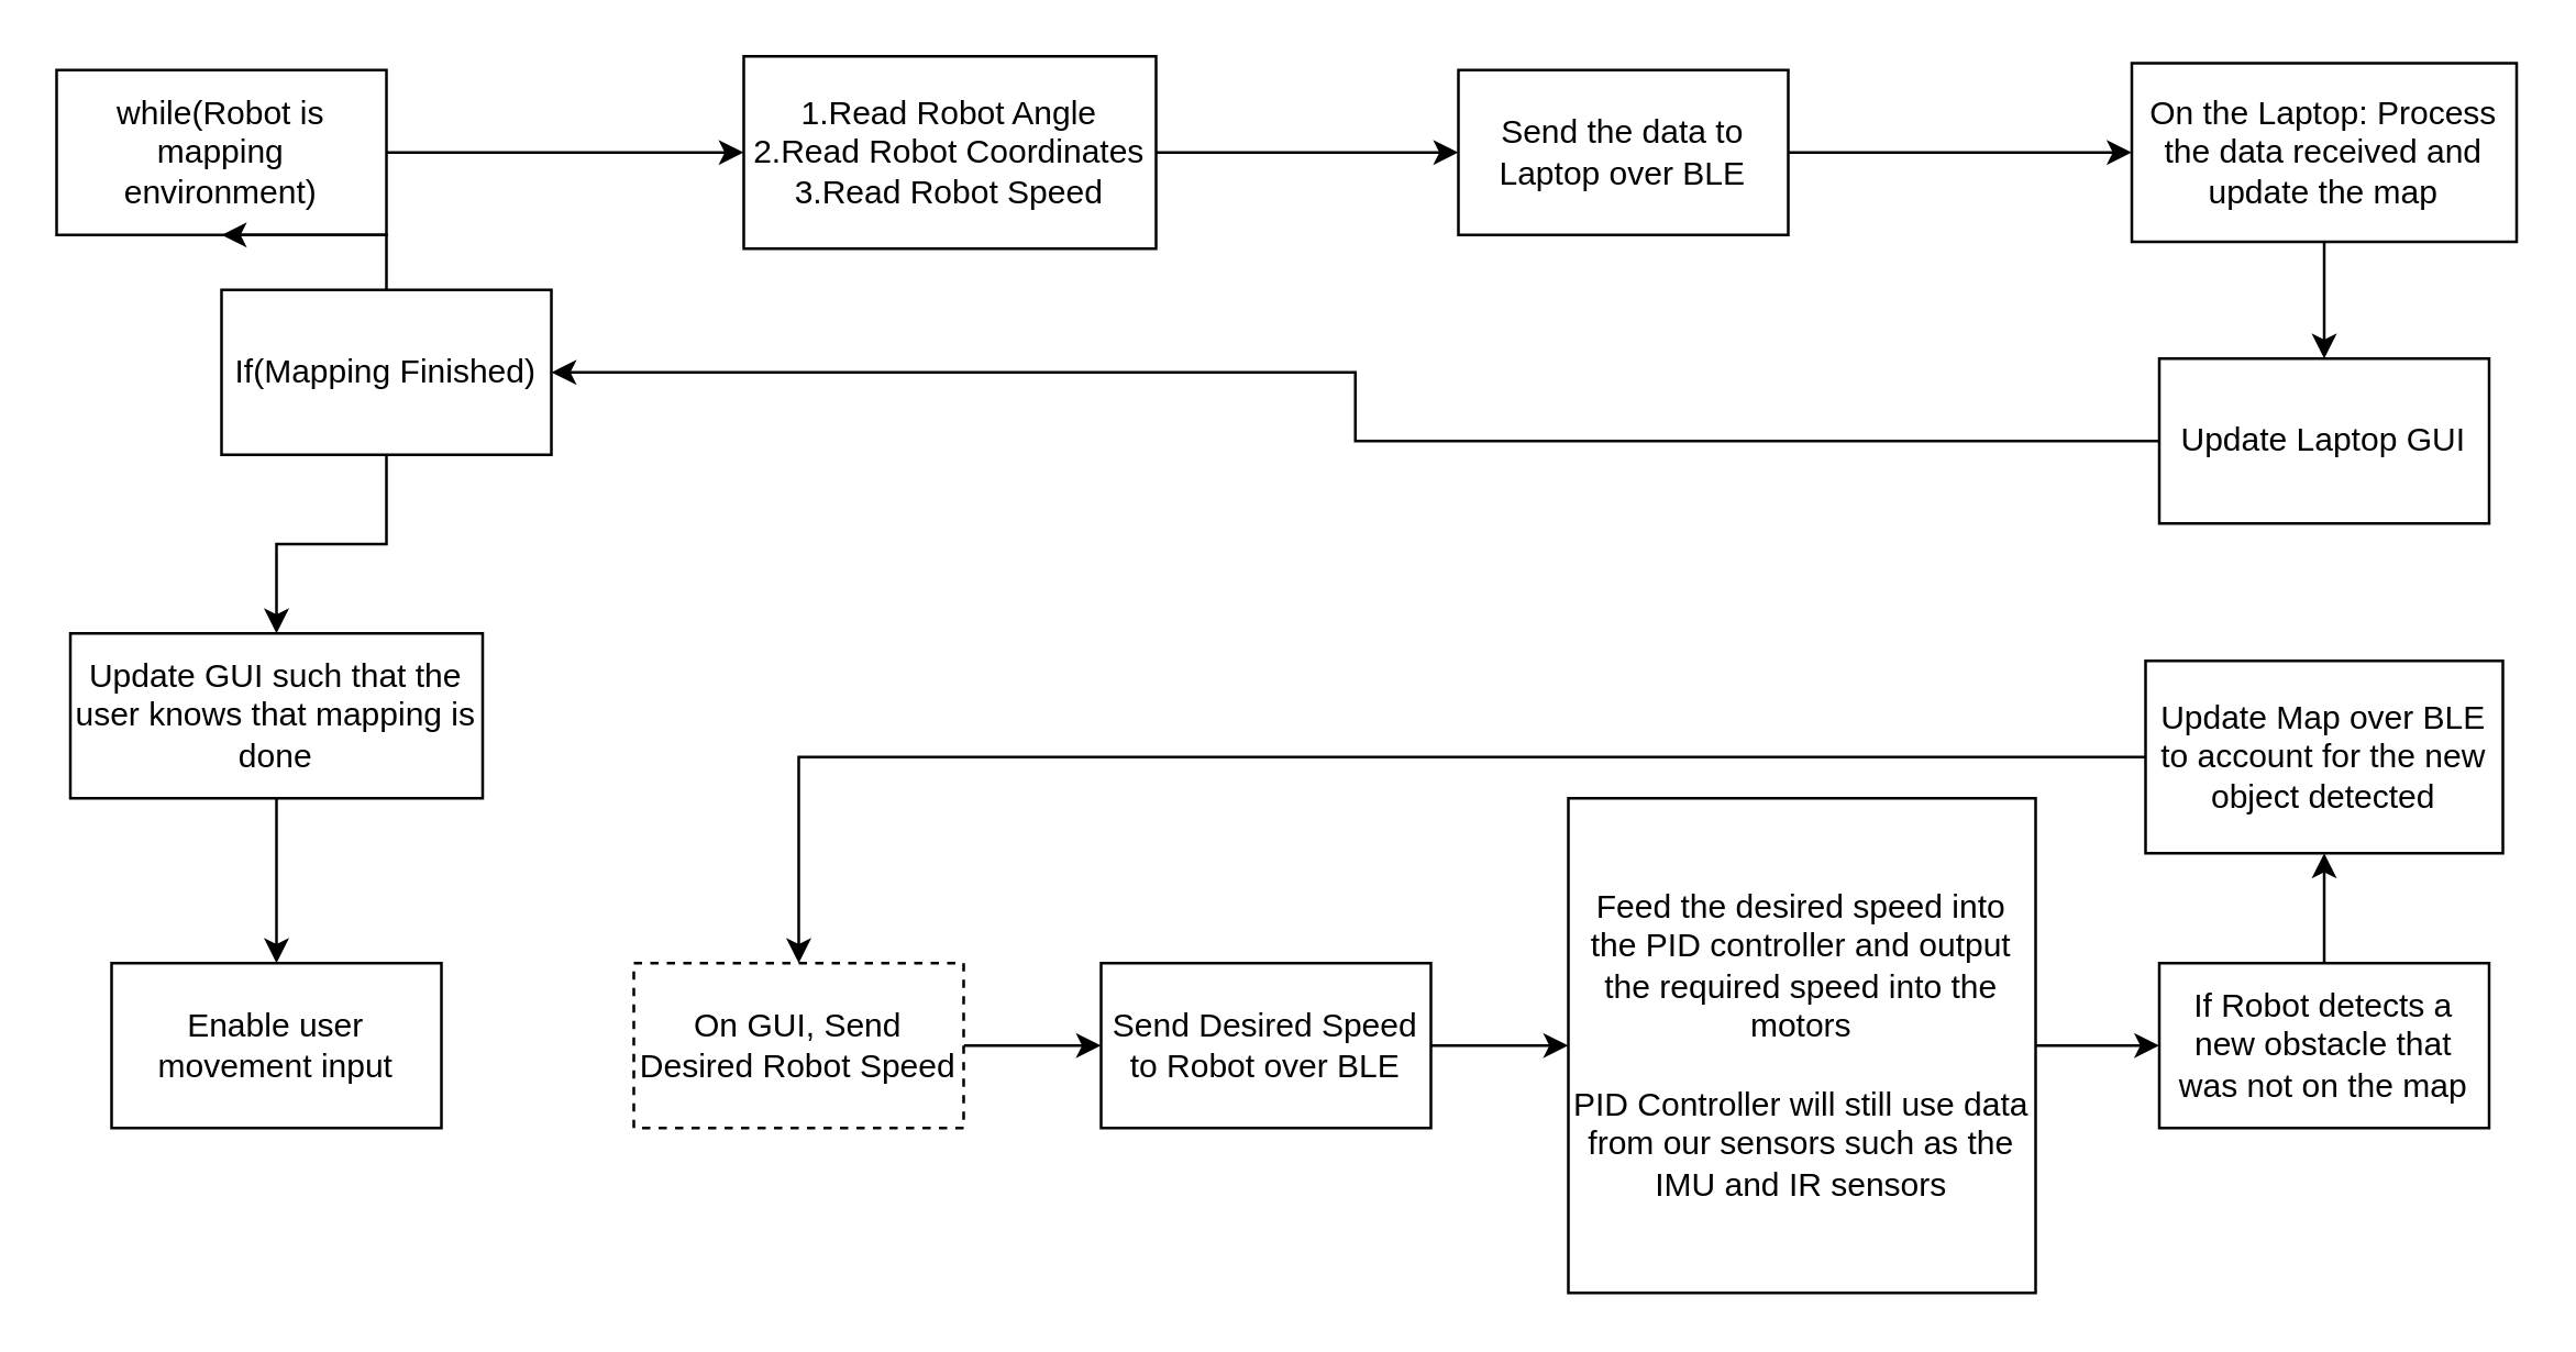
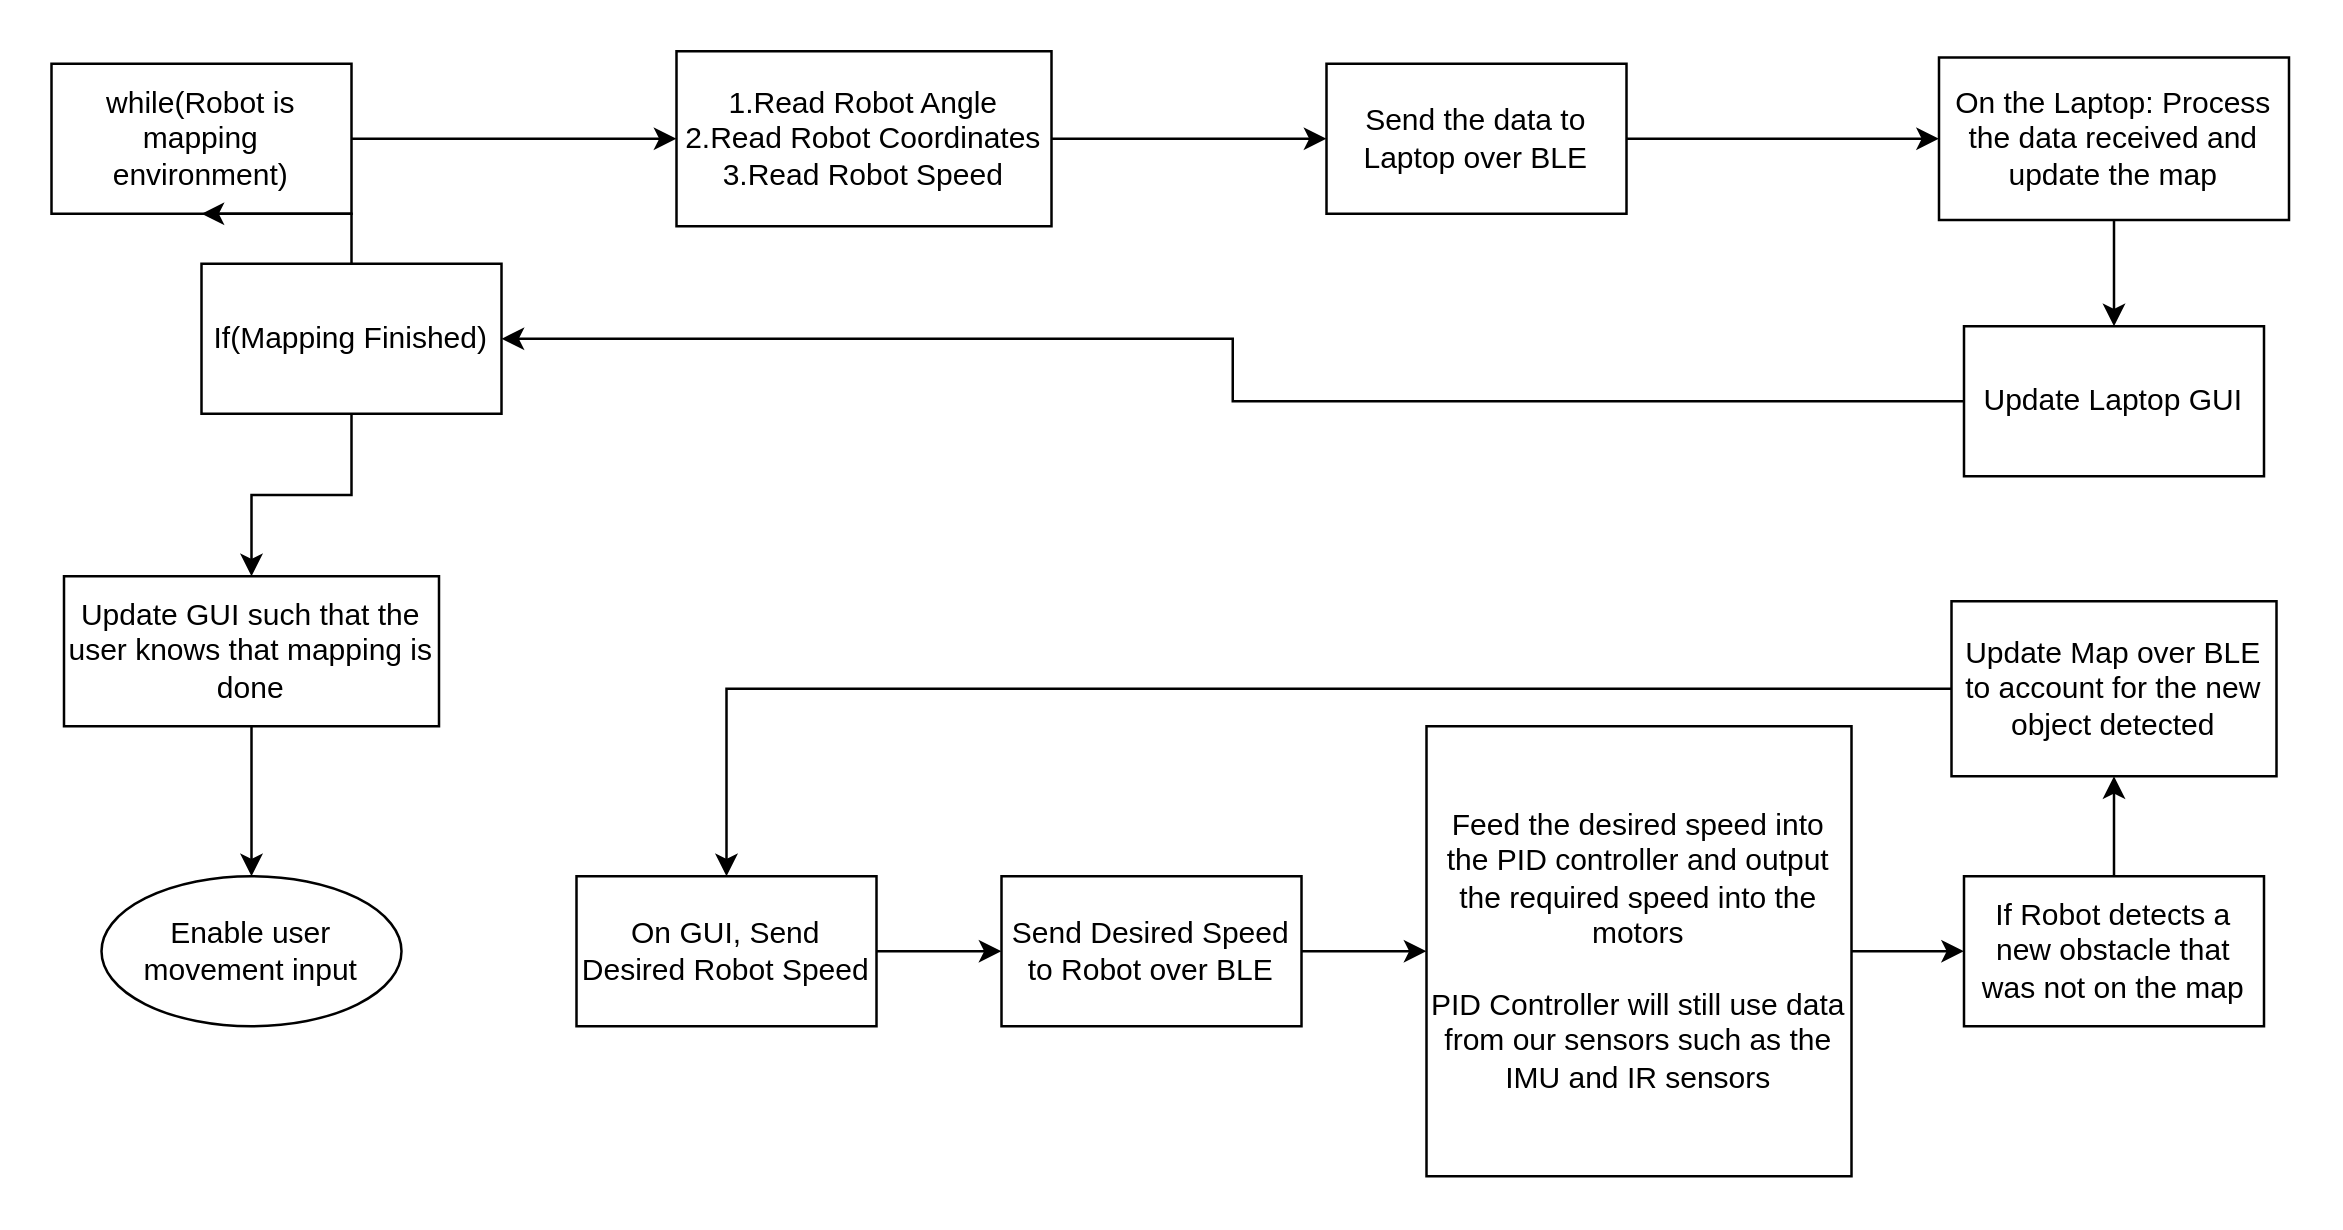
  <mxCell id="0" />
  <mxCell id="1" parent="0" />
  <mxCell id="2" style="edgeStyle=orthogonalEdgeStyle;rounded=0;orthogonalLoop=1;jettySize=auto;html=1;" edge="1" parent="1" source="3" target="5"><mxGeometry relative="1" as="geometry"><mxPoint x="440" y="55" as="targetPoint" /></mxGeometry></mxCell>
  <mxCell id="3" value="1.Read Robot Angle&lt;div&gt;2.Read Robot Coordinates&lt;/div&gt;&lt;div&gt;3.Read Robot Speed&lt;/div&gt;" style="rounded=0;whiteSpace=wrap;html=1;" vertex="1" parent="1"><mxGeometry x="270" y="20" width="150" height="70" as="geometry" /></mxCell>
  <mxCell id="4" style="edgeStyle=orthogonalEdgeStyle;rounded=0;orthogonalLoop=1;jettySize=auto;html=1;" edge="1" parent="1" source="5" target="7"><mxGeometry relative="1" as="geometry"><mxPoint x="590" y="55" as="targetPoint" /></mxGeometry></mxCell>
  <mxCell id="5" value="Send the data to Laptop over BLE" style="rounded=0;whiteSpace=wrap;html=1;" vertex="1" parent="1"><mxGeometry x="530" y="25" width="120" height="60" as="geometry" /></mxCell>
  <mxCell id="6" style="edgeStyle=orthogonalEdgeStyle;rounded=0;orthogonalLoop=1;jettySize=auto;html=1;" edge="1" parent="1" source="7" target="9"><mxGeometry relative="1" as="geometry"><mxPoint x="845" y="130" as="targetPoint" /></mxGeometry></mxCell>
  <mxCell id="7" value="On the Laptop: Process the data received and update the map" style="rounded=0;whiteSpace=wrap;html=1;" vertex="1" parent="1"><mxGeometry x="775" y="22.5" width="140" height="65" as="geometry" /></mxCell>
  <mxCell id="8" style="edgeStyle=orthogonalEdgeStyle;rounded=0;orthogonalLoop=1;jettySize=auto;html=1;entryX=1;entryY=0.5;entryDx=0;entryDy=0;" edge="1" parent="1" source="9" target="18"><mxGeometry relative="1" as="geometry" /></mxCell>
  <mxCell id="9" value="Update Laptop GUI" style="rounded=0;whiteSpace=wrap;html=1;" vertex="1" parent="1"><mxGeometry x="785" y="130" width="120" height="60" as="geometry" /></mxCell>
  <mxCell id="10" value="" style="edgeStyle=orthogonalEdgeStyle;rounded=0;orthogonalLoop=1;jettySize=auto;html=1;" edge="1" parent="1" source="11" target="27"><mxGeometry relative="1" as="geometry" /></mxCell>
  <mxCell id="11" value="Send Desired Speed to Robot over BLE" style="rounded=0;whiteSpace=wrap;html=1;" vertex="1" parent="1"><mxGeometry x="400" y="350" width="120" height="60" as="geometry" /></mxCell>
  <mxCell id="12" style="edgeStyle=orthogonalEdgeStyle;rounded=0;orthogonalLoop=1;jettySize=auto;html=1;entryX=0;entryY=0.5;entryDx=0;entryDy=0;" edge="1" parent="1" source="13" target="11"><mxGeometry relative="1" as="geometry"><mxPoint x="1140" y="300" as="targetPoint" /></mxGeometry></mxCell>
- <mxCell id="13" value="On GUI, Send Desired Robot Speed" style="rounded=0;whiteSpace=wrap;html=1;dashed=1;" vertex="1" parent="1"><mxGeometry x="230" y="350" width="120" height="60" as="geometry" /></mxCell>
+ <mxCell id="13" value="On GUI, Send Desired Robot Speed" style="rounded=0;whiteSpace=wrap;html=1;" vertex="1" parent="1"><mxGeometry x="230" y="350" width="120" height="60" as="geometry" /></mxCell>
  <mxCell id="14" style="edgeStyle=orthogonalEdgeStyle;rounded=0;orthogonalLoop=1;jettySize=auto;html=1;entryX=0;entryY=0.5;entryDx=0;entryDy=0;" edge="1" parent="1" source="15" target="3"><mxGeometry relative="1" as="geometry" /></mxCell>
  <mxCell id="15" value="while(Robot is mapping environment)" style="rounded=0;whiteSpace=wrap;html=1;" vertex="1" parent="1"><mxGeometry x="20" y="25" width="120" height="60" as="geometry" /></mxCell>
  <mxCell id="16" value="" style="edgeStyle=orthogonalEdgeStyle;rounded=0;orthogonalLoop=1;jettySize=auto;html=1;" edge="1" parent="1" source="18" target="20"><mxGeometry relative="1" as="geometry" /></mxCell>
  <mxCell id="17" style="edgeStyle=orthogonalEdgeStyle;rounded=0;orthogonalLoop=1;jettySize=auto;html=1;entryX=0.5;entryY=1;entryDx=0;entryDy=0;" edge="1" parent="1" source="18" target="15"><mxGeometry relative="1" as="geometry" /></mxCell>
  <mxCell id="18" value="If(Mapping Finished)" style="rounded=0;whiteSpace=wrap;html=1;" vertex="1" parent="1"><mxGeometry x="80" y="105" width="120" height="60" as="geometry" /></mxCell>
  <mxCell id="19" value="" style="edgeStyle=orthogonalEdgeStyle;rounded=0;orthogonalLoop=1;jettySize=auto;html=1;" edge="1" parent="1" source="20" target="21"><mxGeometry relative="1" as="geometry" /></mxCell>
  <mxCell id="20" value="Update GUI such that the user knows that mapping is done" style="whiteSpace=wrap;html=1;rounded=0;" vertex="1" parent="1"><mxGeometry x="25" y="230" width="150" height="60" as="geometry" /></mxCell>
- <mxCell id="21" value="Enable user movement input" style="whiteSpace=wrap;html=1;rounded=0;" vertex="1" parent="1"><mxGeometry x="40" y="350" width="120" height="60" as="geometry" /></mxCell>
+ <mxCell id="21" value="Enable user movement input" style="ellipse;whiteSpace=wrap;html=1;" vertex="1" parent="1"><mxGeometry x="40" y="350" width="120" height="60" as="geometry" /></mxCell>
  <mxCell id="22" value="" style="edgeStyle=orthogonalEdgeStyle;rounded=0;orthogonalLoop=1;jettySize=auto;html=1;" edge="1" parent="1" source="23" target="25"><mxGeometry relative="1" as="geometry" /></mxCell>
  <mxCell id="23" value="If Robot detects a new obstacle that was not on the map" style="whiteSpace=wrap;html=1;rounded=0;" vertex="1" parent="1"><mxGeometry x="785" y="350" width="120" height="60" as="geometry" /></mxCell>
  <mxCell id="24" style="edgeStyle=orthogonalEdgeStyle;rounded=0;orthogonalLoop=1;jettySize=auto;html=1;entryX=0.5;entryY=0;entryDx=0;entryDy=0;" edge="1" parent="1" source="25" target="13"><mxGeometry relative="1" as="geometry" /></mxCell>
  <mxCell id="25" value="Update Map over BLE to account for the new object detected" style="whiteSpace=wrap;html=1;rounded=0;" vertex="1" parent="1"><mxGeometry x="780" y="240" width="130" height="70" as="geometry" /></mxCell>
  <mxCell id="26" value="" style="edgeStyle=orthogonalEdgeStyle;rounded=0;orthogonalLoop=1;jettySize=auto;html=1;" edge="1" parent="1" source="27" target="23"><mxGeometry relative="1" as="geometry" /></mxCell>
  <mxCell id="27" value="Feed the desired speed into the PID controller and output the required speed into the motors&lt;br&gt;&lt;br&gt;PID Controller will still use data from our sensors such as the IMU and IR sensors" style="whiteSpace=wrap;html=1;rounded=0;" vertex="1" parent="1"><mxGeometry x="570" y="290" width="170" height="180" as="geometry" /></mxCell>
